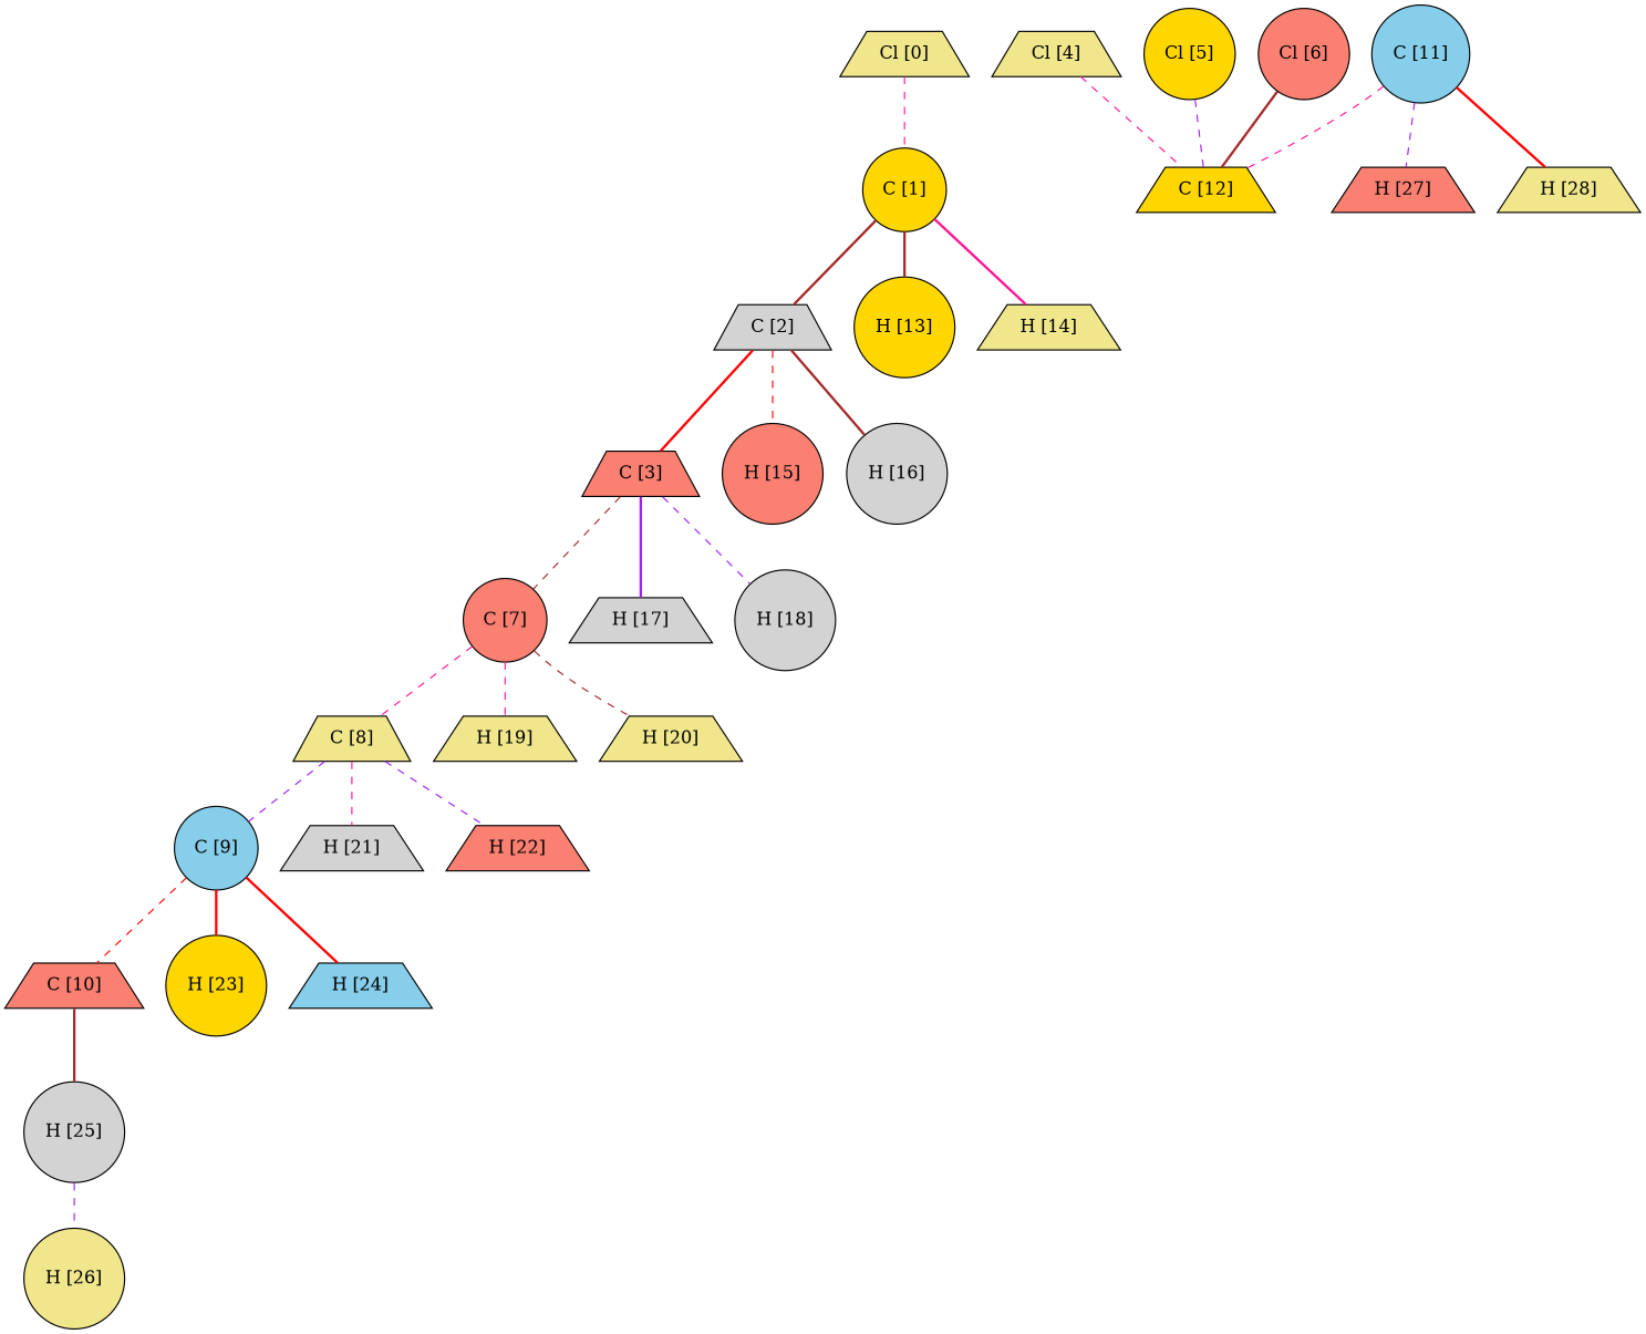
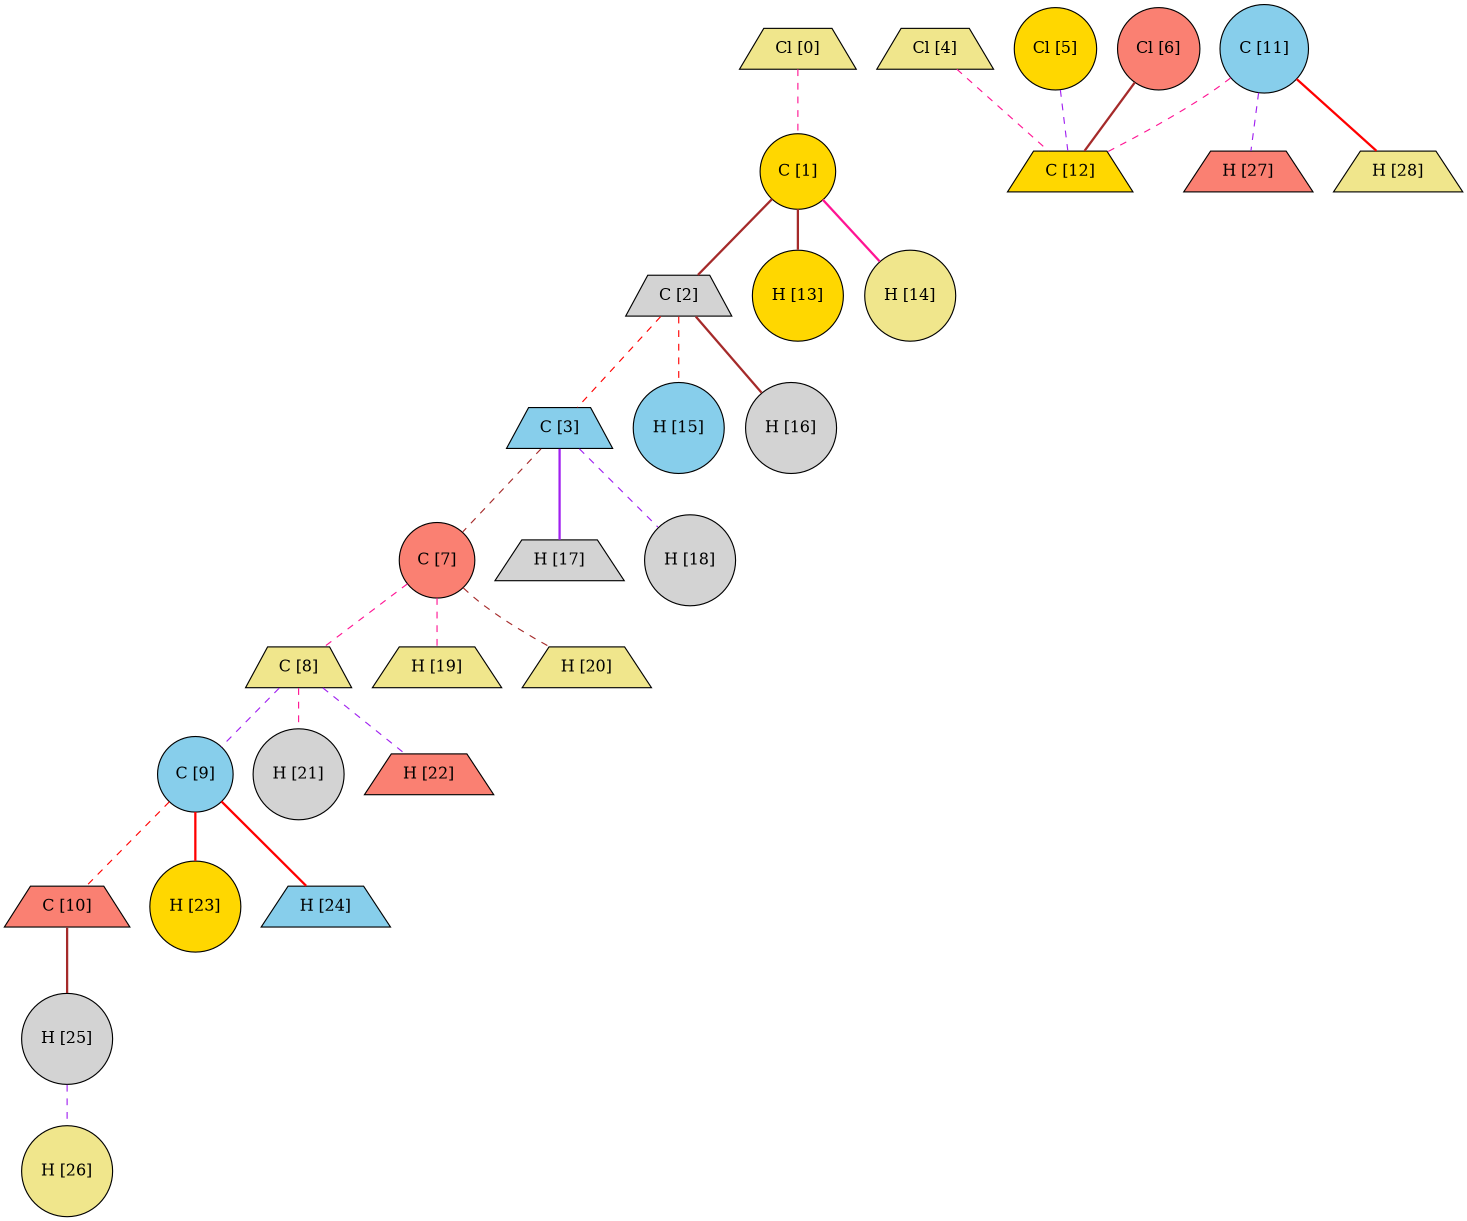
  graph {
    node [fillcolor=khaki shape=trapezium style=filled]
    edge [color=deeppink style=dashed]
    n1 [label="Cl [0]"]
    n2 [fillcolor=gold label="C [1]" shape=circle]
    n3 [fillcolor=lightgrey label="C [2]"]
    n4 [fillcolor=gold label="H [13]" shape=circle]
-   n5 [label="H [14]"]
-   n6 [fillcolor=salmon label="C [3]"]
-   n7 [fillcolor=salmon label="H [15]" shape=circle]
+   n5 [label="H [14]" shape=circle]
+   n6 [fillcolor=skyblue label="C [3]"]
+   n7 [fillcolor=skyblue label="H [15]" shape=circle]
    n8 [fillcolor=lightgrey label="H [16]" shape=circle]
    n9 [fillcolor=salmon label="C [7]" shape=circle]
    n10 [fillcolor=lightgrey label="H [17]"]
    n11 [fillcolor=lightgrey label="H [18]" shape=circle]
    n12 [label="C [8]"]
    n13 [label="H [19]"]
    n14 [label="H [20]"]
    n15 [label="Cl [4]"]
    n16 [fillcolor=gold label="C [12]"]
    n17 [fillcolor=gold label="Cl [5]" shape=circle]
    n18 [fillcolor=salmon label="Cl [6]" shape=circle]
    n19 [fillcolor=skyblue label="C [9]" shape=circle]
-   n20 [fillcolor=lightgrey label="H [21]"]
+   n20 [fillcolor=lightgrey label="H [21]" shape=circle]
    n21 [fillcolor=salmon label="H [22]"]
    n22 [fillcolor=salmon label="C [10]"]
    n23 [fillcolor=gold label="H [23]" shape=circle]
    n24 [fillcolor=skyblue label="H [24]"]
    n25 [fillcolor=lightgrey label="H [25]" shape=circle]
    n26 [fillcolor=skyblue label="C [11]" shape=circle]
    n27 [fillcolor=salmon label="H [27]"]
    n28 [label="H [28]"]
    n29 [label="H [26]" shape=circle]
    n1 -- n2
    n2 -- n3 [color=brown style=bold]
    n2 -- n4 [color=brown style=bold]
    n2 -- n5 [style=bold]
-   n3 -- n6 [color=red style=bold]
+   n3 -- n6 [color=red]
    n3 -- n7 [color=red]
    n3 -- n8 [color=brown style=bold]
    n6 -- n9 [color=brown]
    n6 -- n10 [color=purple style=bold]
    n6 -- n11 [color=purple]
    n9 -- n12
    n9 -- n13
    n9 -- n14 [color=brown]
    n12 -- n19 [color=purple]
    n12 -- n20
    n12 -- n21 [color=purple]
    n15 -- n16
    n17 -- n16 [color=purple]
    n18 -- n16 [color=brown style=bold]
    n19 -- n22 [color=red]
    n19 -- n23 [color=red style=bold]
    n19 -- n24 [color=red style=bold]
    n22 -- n25 [color=brown style=bold]
    n25 -- n29 [color=purple]
    n26 -- n16
    n26 -- n27 [color=purple]
    n26 -- n28 [color=red style=bold]
  }
